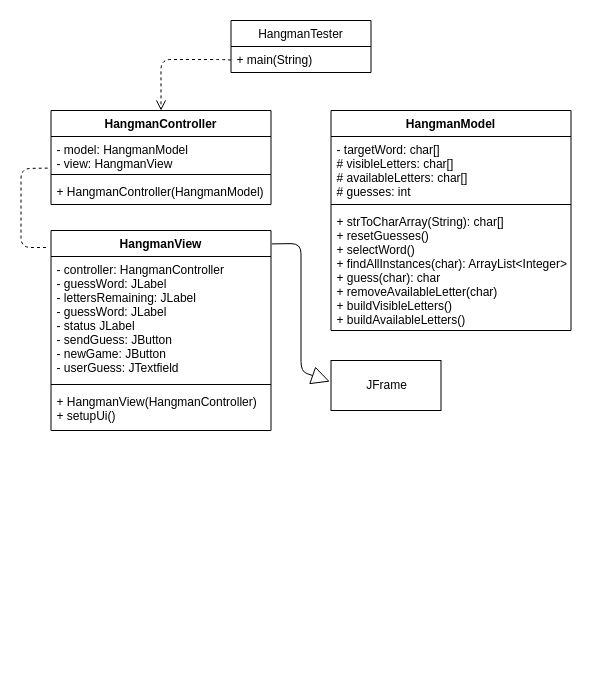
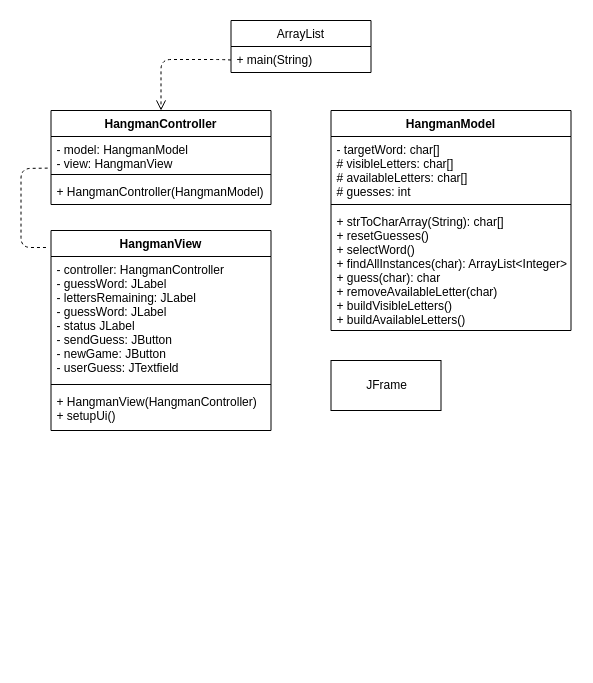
  <mxCell id="0" />
  <mxCell id="1" parent="0" />
  <mxCell id="2" value="HangmanView" style="swimlane;fontStyle=1;align=center;verticalAlign=top;childLayout=stackLayout;horizontal=1;startSize=26;horizontalStack=0;resizeParent=1;resizeParentMax=0;resizeLast=0;collapsible=1;marginBottom=0;" parent="1" vertex="1"><mxGeometry as="geometry" y="230" x="50.5" height="200" width="220" /></mxCell>
  <mxCell id="3" value="- controller: HangmanController&#10;- guessWord: JLabel&#10;- lettersRemaining: JLabel&#10;- guessWord: JLabel&#10;- status JLabel&#10;- sendGuess: JButton&#10;- newGame: JButton&#10;- userGuess: JTextfield  &#10;" style="text;strokeColor=none;fillColor=none;align=left;verticalAlign=top;spacingLeft=4;spacingRight=4;overflow=hidden;rotatable=0;points=[[0,0.5],[1,0.5]];portConstraint=eastwest;" parent="2" vertex="1"><mxGeometry as="geometry" y="26" height="124" width="220" /></mxCell>
  <mxCell id="4" value="" style="line;strokeWidth=1;fillColor=none;align=left;verticalAlign=middle;spacingTop=-1;spacingLeft=3;spacingRight=3;rotatable=0;labelPosition=right;points=[];portConstraint=eastwest;" parent="2" vertex="1"><mxGeometry as="geometry" y="150" height="8" width="220" /></mxCell>
  <mxCell id="5" value="+ HangmanView(HangmanController)&#10;+ setupUi()" style="text;strokeColor=none;fillColor=none;align=left;verticalAlign=top;spacingLeft=4;spacingRight=4;overflow=hidden;rotatable=0;points=[[0,0.5],[1,0.5]];portConstraint=eastwest;" parent="2" vertex="1"><mxGeometry as="geometry" y="158" height="42" width="220" /></mxCell>
  <mxCell id="6" value="HangmanController&#10;" style="swimlane;fontStyle=1;align=center;verticalAlign=top;childLayout=stackLayout;horizontal=1;startSize=26;horizontalStack=0;resizeParent=1;resizeParentMax=0;resizeLast=0;collapsible=1;marginBottom=0;" parent="1" vertex="1"><mxGeometry as="geometry" y="110" x="50.5" height="94" width="220"><mxRectangle as="alternateBounds" y="38" x="340" height="26" width="90" /></mxGeometry></mxCell>
  <mxCell id="7" value="- model: HangmanModel&#10;- view: HangmanView" style="text;strokeColor=none;fillColor=none;align=left;verticalAlign=top;spacingLeft=4;spacingRight=4;overflow=hidden;rotatable=0;points=[[0,0.5],[1,0.5]];portConstraint=eastwest;" parent="6" vertex="1"><mxGeometry as="geometry" y="26" height="34" width="220" /></mxCell>
  <mxCell id="8" value="" style="line;strokeWidth=1;fillColor=none;align=left;verticalAlign=middle;spacingTop=-1;spacingLeft=3;spacingRight=3;rotatable=0;labelPosition=right;points=[];portConstraint=eastwest;" parent="6" vertex="1"><mxGeometry as="geometry" y="60" height="8" width="220" /></mxCell>
  <mxCell id="9" value="+ HangmanController(HangmanModel)" style="text;strokeColor=none;fillColor=none;align=left;verticalAlign=top;spacingLeft=4;spacingRight=4;overflow=hidden;rotatable=0;points=[[0,0.5],[1,0.5]];portConstraint=eastwest;" parent="6" vertex="1"><mxGeometry as="geometry" y="68" height="26" width="220" /></mxCell>
  <mxCell id="10" value="HangmanModel" style="swimlane;fontStyle=1;align=center;verticalAlign=top;childLayout=stackLayout;horizontal=1;startSize=26;horizontalStack=0;resizeParent=1;resizeParentMax=0;resizeLast=0;collapsible=1;marginBottom=0;" parent="1" vertex="1"><mxGeometry as="geometry" y="110" x="330.5" height="220" width="240" /></mxCell>
  <mxCell id="11" value="- targetWord: char[]&#10;# visibleLetters: char[]&#10;# availableLetters: char[]&#10;# guesses: int" style="text;strokeColor=none;fillColor=none;align=left;verticalAlign=top;spacingLeft=4;spacingRight=4;overflow=hidden;rotatable=0;points=[[0,0.5],[1,0.5]];portConstraint=eastwest;" parent="10" vertex="1"><mxGeometry as="geometry" y="26" height="64" width="240" /></mxCell>
  <mxCell id="12" value="" style="line;strokeWidth=1;fillColor=none;align=left;verticalAlign=middle;spacingTop=-1;spacingLeft=3;spacingRight=3;rotatable=0;labelPosition=right;points=[];portConstraint=eastwest;" parent="10" vertex="1"><mxGeometry as="geometry" y="90" height="8" width="240" /></mxCell>
  <mxCell id="13" value="+ strToCharArray(String): char[]&#10;+ resetGuesses()&#10;+ selectWord()&#10;+ findAllInstances(char): ArrayList&lt;Integer&gt;&#10;+ guess(char): char&#10;+ removeAvailableLetter(char)&#10;+ buildVisibleLetters()&#10;+ buildAvailableLetters()" style="text;strokeColor=none;fillColor=none;align=left;verticalAlign=top;spacingLeft=4;spacingRight=4;overflow=hidden;rotatable=0;points=[[0,0.5],[1,0.5]];portConstraint=eastwest;" parent="10" vertex="1"><mxGeometry as="geometry" y="98" height="122" width="240" /></mxCell>
  <mxCell id="14" value="JFrame" style="html=1;" parent="1" vertex="1"><mxGeometry x="330.5" y="360" as="geometry" height="50" width="110" /></mxCell>
  <mxCell id="15" value="" style="html=1;verticalAlign=bottom;endArrow=none;dashed=1;endSize=8;entryX=-0.016;entryY=0.085;entryDx=0;entryDy=0;entryPerimeter=0;exitX=-0.015;exitY=0.93;exitDx=0;exitDy=0;exitPerimeter=0;" target="2" parent="1" edge="1" source="7"><mxGeometry as="geometry" relative="1"><mxPoint as="sourcePoint" y="160" x="20.5" /><mxPoint as="targetPoint" y="450" x="50.5" /><Array as="points"><mxPoint y="168" x="20.5" /><mxPoint y="247" x="20.5" /></Array></mxGeometry></mxCell>
  <mxCell id="16" value="&lt;br&gt;" style="text;html=1;resizable=0;points=[];align=center;verticalAlign=middle;labelBackgroundColor=#ffffff;" parent="15" vertex="1" connectable="0"><mxGeometry as="geometry" relative="1" y="6" x="-0.132"><mxPoint as="offset" /></mxGeometry></mxCell>
- <mxCell id="17" value="&lt;br&gt;" style="endArrow=block;endSize=16;endFill=0;html=1;exitX=1.004;exitY=0.067;exitDx=0;exitDy=0;exitPerimeter=0;entryX=-0.011;entryY=0.421;entryDx=0;entryDy=0;entryPerimeter=0;" target="14" parent="1" edge="1" source="2"><mxGeometry as="geometry" relative="1" width="160"><mxPoint as="sourcePoint" y="480" x="220.5" /><mxPoint as="targetPoint" y="480" x="300.5" /><Array as="points"><mxPoint y="243" x="300.5" /><mxPoint y="371" x="300.5" /></Array></mxGeometry></mxCell>
- <mxCell id="18" value="HangmanTester" style="swimlane;fontStyle=0;childLayout=stackLayout;horizontal=1;startSize=26;fillColor=none;horizontalStack=0;resizeParent=1;resizeParentMax=0;resizeLast=0;collapsible=1;marginBottom=0;" parent="1" vertex="1"><mxGeometry as="geometry" y="20" x="230.5" height="52" width="140" /></mxCell>
+ <mxCell id="18" value="ArrayList" style="swimlane;fontStyle=0;childLayout=stackLayout;horizontal=1;startSize=26;fillColor=none;horizontalStack=0;resizeParent=1;resizeParentMax=0;resizeLast=0;collapsible=1;marginBottom=0;" parent="1" vertex="1"><mxGeometry as="geometry" y="20" x="230.5" height="52" width="140" /></mxCell>
  <mxCell id="19" value="" style="html=1;verticalAlign=bottom;endArrow=open;dashed=1;endSize=8;exitX=0.542;exitY=0.002;exitDx=0;exitDy=0;exitPerimeter=0;entryX=0.5;entryY=0;entryDx=0;entryDy=0;" target="6" parent="18" edge="1"><mxGeometry as="geometry" relative="1"><mxPoint as="sourcePoint" y="39.5" /><mxPoint as="targetPoint" y="-400" x="-50" /><Array as="points"><mxPoint y="39" x="-10" /><mxPoint y="39" x="-70" /></Array></mxGeometry></mxCell>
  <mxCell id="20" value="&lt;br&gt;" style="text;html=1;resizable=0;points=[];align=center;verticalAlign=middle;labelBackgroundColor=#ffffff;" parent="19" vertex="1" connectable="0"><mxGeometry as="geometry" relative="1" y="6" x="-0.132"><mxPoint as="offset" /></mxGeometry></mxCell>
  <mxCell id="21" value="+ main(String)&#10;" style="text;strokeColor=none;fillColor=none;align=left;verticalAlign=top;spacingLeft=4;spacingRight=4;overflow=hidden;rotatable=0;points=[[0,0.5],[1,0.5]];portConstraint=eastwest;" parent="18" vertex="1"><mxGeometry as="geometry" y="26" height="26" width="140" /></mxCell>
  <mxCell id="22" value="&lt;br&gt;&lt;br&gt;&lt;br&gt;" style="text;html=1;resizable=0;points=[];autosize=1;align=left;verticalAlign=top;spacingTop=-4;" parent="1" vertex="1"><mxGeometry as="geometry" y="621" x="108.5" height="40" width="20" /></mxCell>
